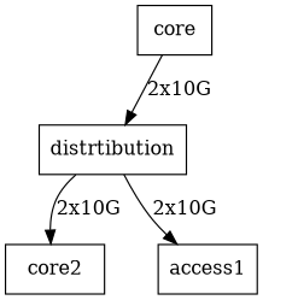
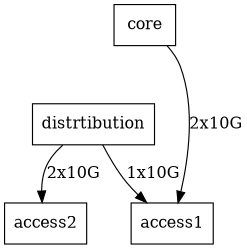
  digraph {
    node [shape=box]
    core
    distrtibution
    access1
-   access2 [label=core2]
-   core -> distrtibution [label="2x10G"]
-   distrtibution -> access1 [label="2x10G"]
+   access2
+   core -> access1 [label="2x10G"]
+   distrtibution -> access1 [label="1x10G"]
    distrtibution -> access2 [label="2x10G"]
  }
